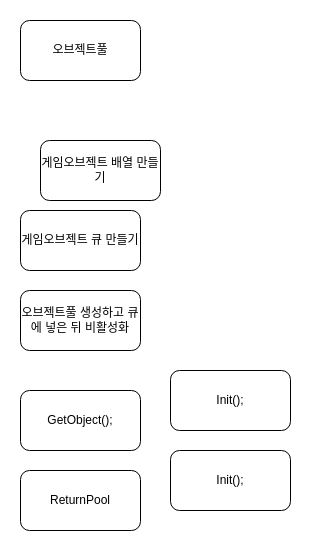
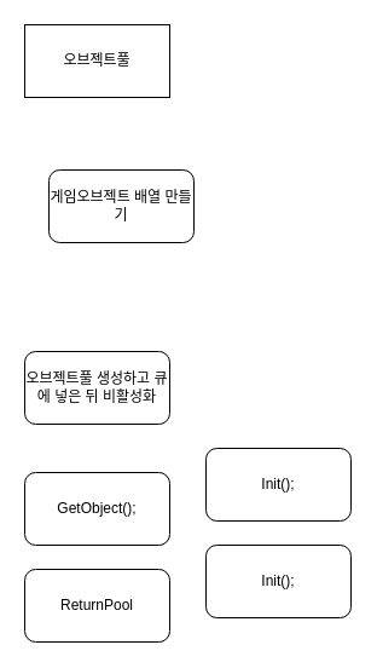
  <mxCell id="0" />
  <mxCell id="1" parent="0" />
- <mxCell id="2" value="오브젝트풀" style="rounded=1;whiteSpace=wrap;html=1;" vertex="1" parent="1"><mxGeometry x="20" y="20" width="120" height="60" as="geometry" /></mxCell>
+ <mxCell id="2" value="오브젝트풀" style="whiteSpace=wrap;html=1;rounded=0;" vertex="1" parent="1"><mxGeometry x="20" y="20" width="120" height="60" as="geometry" /></mxCell>
  <mxCell id="3" value="게임오브젝트 배열 만들기" style="rounded=1;whiteSpace=wrap;html=1;" vertex="1" parent="1"><mxGeometry x="40" y="140" width="120" height="60" as="geometry" /></mxCell>
- <mxCell id="4" value="게임오브젝트 큐 만들기" style="rounded=1;whiteSpace=wrap;html=1;" vertex="1" parent="1"><mxGeometry x="20" y="210" width="120" height="60" as="geometry" /></mxCell>
  <mxCell id="5" value="오브젝트풀 생성하고 큐에 넣은 뒤 비활성화" style="rounded=1;whiteSpace=wrap;html=1;" vertex="1" parent="1"><mxGeometry x="20" y="290" width="120" height="60" as="geometry" /></mxCell>
  <mxCell id="6" value="GetObject();" style="rounded=1;whiteSpace=wrap;html=1;" vertex="1" parent="1"><mxGeometry x="20" y="390" width="120" height="60" as="geometry" /></mxCell>
  <mxCell id="7" value="ReturnPool" style="rounded=1;whiteSpace=wrap;html=1;" vertex="1" parent="1"><mxGeometry x="20" y="470" width="120" height="60" as="geometry" /></mxCell>
  <mxCell id="8" value="Init();" style="rounded=1;whiteSpace=wrap;html=1;" vertex="1" parent="1"><mxGeometry x="170" y="370" width="120" height="60" as="geometry" /></mxCell>
  <mxCell id="9" value="Init();" style="rounded=1;whiteSpace=wrap;html=1;" vertex="1" parent="1"><mxGeometry x="170" y="450" width="120" height="60" as="geometry" /></mxCell>
